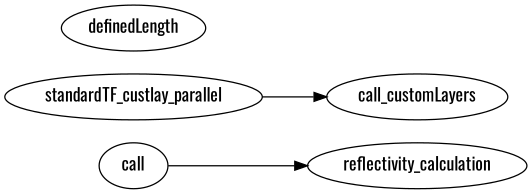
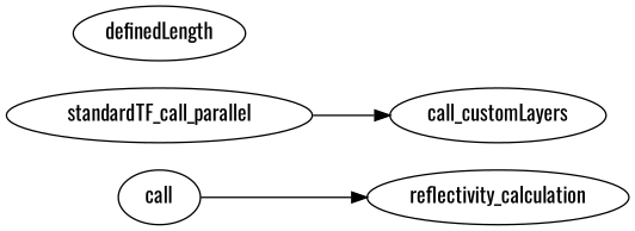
  digraph {
    fontname=Oswald
    rankdir=LR
    node [fontname=Oswald]
    edge [fontname=Oswald]
    n1 [label=call]
    reflectivity_calculation
-   standardTF_custlay_parallel
+   standardTF_custlay_parallel [label=standardTF_call_parallel]
    call_customLayers
    definedLength
    n1 -> reflectivity_calculation
    standardTF_custlay_parallel -> call_customLayers
  }
